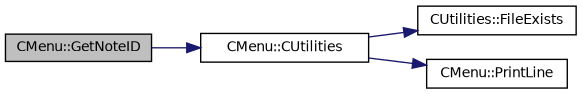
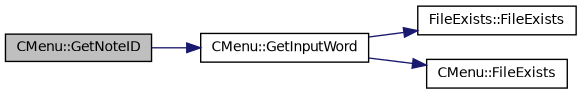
  digraph {
    rankdir=LR
    node [color=black fillcolor=white fontname=Helvetica fontsize=10 shape=record style=filled]
    edge [color=midnightblue fontname=Helvetica fontsize=10 labelfontname=Helvetica labelfontsize=10 style=solid]
    n1 [fillcolor=grey75 fontcolor=black height=0.2 label="CMenu::GetNoteID" width=0.4]
-   n2 [height=0.2 label="CMenu::CUtilities" width=0.4]
-   n3 [height=0.2 label="CUtilities::FileExists" width=0.4]
-   n4 [height=0.2 label="CMenu::PrintLine" width=0.4]
+   n2 [height=0.2 label="CMenu::GetInputWord" width=0.4]
+   n3 [height=0.2 label="FileExists::FileExists" width=0.4]
+   n4 [height=0.2 label="CMenu::FileExists" width=0.4]
    n1 -> n2
    n2 -> n3
    n2 -> n4
  }
